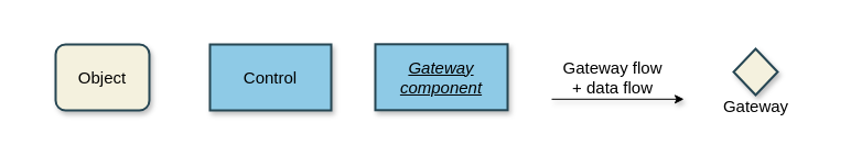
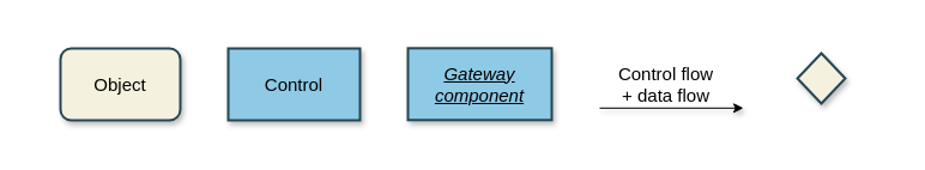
  <mxCell id="0" />
  <mxCell id="1" parent="0" />
  <mxCell id="2" value="" style="rounded=0;whiteSpace=wrap;html=1;fillColor=none;strokeColor=none;" parent="1" vertex="1"><mxGeometry x="20" y="20" width="730" height="100" as="geometry" /></mxCell>
  <mxCell id="3" value="Control" style="rounded=0;whiteSpace=wrap;html=1;sketch=0;fontSize=15;shadow=1;strokeColor=#264653;strokeWidth=2;fillColor=#8ECAE6;" parent="1" vertex="1"><mxGeometry x="190" y="40" width="110" height="60" as="geometry" /></mxCell>
- <mxCell id="4" value="Object" style="rounded=1;whiteSpace=wrap;html=1;sketch=0;fillColor=#f4f1de;fontSize=15;shadow=1;strokeColor=#264653;strokeWidth=2;" parent="1" vertex="1"><mxGeometry x="50" y="40" width="85" height="60" as="geometry" /></mxCell>
+ <mxCell id="4" value="Object" style="rounded=1;whiteSpace=wrap;html=1;sketch=0;fillColor=#f4f1de;fontSize=15;shadow=1;strokeColor=#264653;strokeWidth=2;" parent="1" vertex="1"><mxGeometry x="50" y="40" width="100" height="60" as="geometry" /></mxCell>
  <mxCell id="5" value="&lt;i style=&quot;font-size: 15px&quot;&gt;&lt;u style=&quot;font-size: 15px&quot;&gt;Gateway component&lt;br style=&quot;font-size: 15px&quot;&gt;&lt;/u&gt;&lt;/i&gt;" style="rounded=0;whiteSpace=wrap;html=1;sketch=0;fontSize=15;shadow=1;strokeColor=#264653;strokeWidth=2;fillColor=#8ECAE6;" parent="1" vertex="1"><mxGeometry x="340" y="39.8" width="120" height="60" as="geometry" /></mxCell>
  <mxCell id="6" style="edgeStyle=orthogonalEdgeStyle;rounded=0;orthogonalLoop=1;jettySize=auto;html=1;fontSize=15;shadow=1;" parent="1" edge="1"><mxGeometry relative="1" as="geometry"><mxPoint x="500" y="89.8" as="sourcePoint" /><mxPoint x="620" y="89.8" as="targetPoint" /></mxGeometry></mxCell>
- <mxCell id="7" value="Gateway flow&lt;br&gt;+ data flow" style="text;html=1;align=center;verticalAlign=middle;resizable=0;points=[];autosize=1;strokeColor=none;fontSize=15;shadow=1;" parent="1" vertex="1"><mxGeometry x="510" y="49.8" width="90" height="40" as="geometry" /></mxCell>
+ <mxCell id="7" value="Control flow&lt;br&gt;+ data flow" style="text;html=1;align=center;verticalAlign=middle;resizable=0;points=[];autosize=1;strokeColor=none;fontSize=15;shadow=1;" parent="1" vertex="1"><mxGeometry x="510" y="49.8" width="90" height="40" as="geometry" /></mxCell>
  <mxCell id="8" value="" style="rhombus;whiteSpace=wrap;html=1;shadow=1;sketch=0;fontSize=15;strokeWidth=2;strokeColor=#264653;fillColor=#F4F1DE;" parent="1" vertex="1"><mxGeometry x="665" y="44" width="40" height="42" as="geometry" /></mxCell>
- <mxCell id="9" value="Gateway" style="text;html=1;align=center;verticalAlign=middle;resizable=0;points=[];autosize=1;strokeColor=none;fontSize=15;shadow=1;" parent="1" vertex="1"><mxGeometry x="650" y="86" width="70" height="20" as="geometry" /></mxCell>
